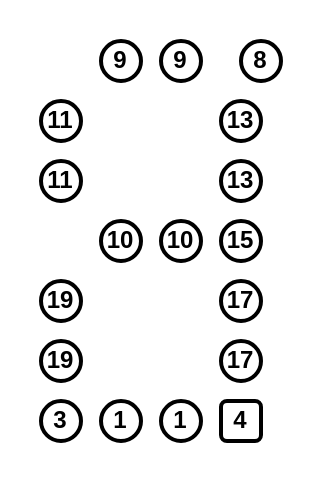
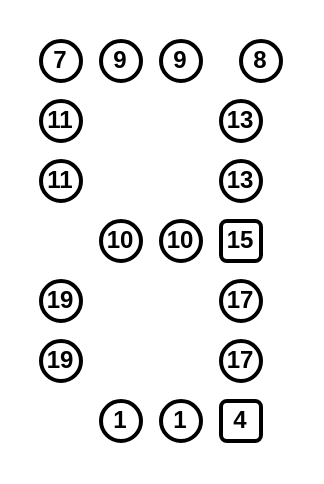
  <mxCell id="0" />
  <mxCell id="1" parent="0" />
+ <mxCell id="2" value="7" style="ellipse;whiteSpace=wrap;html=1;aspect=fixed;strokeWidth=2;fontStyle=1;fontSize=12;" parent="1" vertex="1"><mxGeometry x="20" y="20" width="20" height="20" as="geometry" /></mxCell>
  <mxCell id="3" value="9" style="ellipse;whiteSpace=wrap;html=1;aspect=fixed;strokeWidth=2;fontStyle=1;fontSize=12;" parent="1" vertex="1"><mxGeometry x="50" y="20" width="20" height="20" as="geometry" /></mxCell>
  <mxCell id="4" value="8" style="ellipse;whiteSpace=wrap;html=1;aspect=fixed;strokeWidth=2;fontStyle=1;fontSize=12;" parent="1" vertex="1"><mxGeometry x="120" y="20" width="20" height="20" as="geometry" /></mxCell>
  <mxCell id="5" value="11" style="ellipse;whiteSpace=wrap;html=1;aspect=fixed;strokeWidth=2;fontStyle=1;fontSize=12;" parent="1" vertex="1"><mxGeometry x="20" y="50" width="20" height="20" as="geometry" /></mxCell>
  <mxCell id="6" value="10" style="ellipse;whiteSpace=wrap;html=1;aspect=fixed;strokeWidth=2;fontStyle=1;fontSize=12;" parent="1" vertex="1"><mxGeometry x="50" y="110" width="20" height="20" as="geometry" /></mxCell>
- <mxCell id="7" value="15" style="ellipse;whiteSpace=wrap;html=1;aspect=fixed;strokeWidth=2;fontStyle=1;fontSize=12;" parent="1" vertex="1"><mxGeometry x="110" y="110" width="20" height="20" as="geometry" /></mxCell>
+ <mxCell id="7" value="15" style="whiteSpace=wrap;html=1;aspect=fixed;strokeWidth=2;fontStyle=1;fontSize=12;rounded=1;" parent="1" vertex="1"><mxGeometry x="110" y="110" width="20" height="20" as="geometry" /></mxCell>
  <mxCell id="8" value="13" style="ellipse;whiteSpace=wrap;html=1;aspect=fixed;strokeWidth=2;fontStyle=1;fontSize=12;" parent="1" vertex="1"><mxGeometry x="110" y="50" width="20" height="20" as="geometry" /></mxCell>
  <mxCell id="9" value="19" style="ellipse;whiteSpace=wrap;html=1;aspect=fixed;strokeWidth=2;fontStyle=1;fontSize=12;" parent="1" vertex="1"><mxGeometry x="20" y="140" width="20" height="20" as="geometry" /></mxCell>
  <mxCell id="10" value="19" style="ellipse;whiteSpace=wrap;html=1;aspect=fixed;strokeWidth=2;fontStyle=1;fontSize=12;" parent="1" vertex="1"><mxGeometry x="20" y="170" width="20" height="20" as="geometry" /></mxCell>
- <mxCell id="11" value="3" style="ellipse;whiteSpace=wrap;html=1;aspect=fixed;strokeWidth=2;fontStyle=1;fontSize=12;" parent="1" vertex="1"><mxGeometry x="20" y="200" width="20" height="20" as="geometry" /></mxCell>
  <mxCell id="12" value="1" style="ellipse;whiteSpace=wrap;html=1;aspect=fixed;strokeWidth=2;fontStyle=1;fontSize=12;" parent="1" vertex="1"><mxGeometry x="50" y="200" width="20" height="20" as="geometry" /></mxCell>
  <mxCell id="13" value="4" style="whiteSpace=wrap;html=1;aspect=fixed;strokeWidth=2;fontStyle=1;fontSize=12;rounded=1;" parent="1" vertex="1"><mxGeometry x="110" y="200" width="20" height="20" as="geometry" /></mxCell>
  <mxCell id="14" value="17" style="ellipse;whiteSpace=wrap;html=1;aspect=fixed;strokeWidth=2;fontStyle=1;fontSize=12;" parent="1" vertex="1"><mxGeometry x="110" y="140" width="20" height="20" as="geometry" /></mxCell>
  <mxCell id="15" value="17" style="ellipse;whiteSpace=wrap;html=1;aspect=fixed;strokeWidth=2;fontStyle=1;fontSize=12;" parent="1" vertex="1"><mxGeometry x="110" y="170" width="20" height="20" as="geometry" /></mxCell>
  <mxCell id="16" value="9" style="ellipse;whiteSpace=wrap;html=1;aspect=fixed;strokeWidth=2;fontStyle=1;fontSize=12;" parent="1" vertex="1"><mxGeometry x="80" y="20" width="20" height="20" as="geometry" /></mxCell>
  <mxCell id="17" value="10" style="ellipse;whiteSpace=wrap;html=1;aspect=fixed;strokeWidth=2;fontStyle=1;fontSize=12;" parent="1" vertex="1"><mxGeometry x="80" y="110" width="20" height="20" as="geometry" /></mxCell>
  <mxCell id="18" value="1" style="ellipse;whiteSpace=wrap;html=1;aspect=fixed;strokeWidth=2;fontStyle=1;fontSize=12;" parent="1" vertex="1"><mxGeometry x="80" y="200" width="20" height="20" as="geometry" /></mxCell>
  <mxCell id="19" value="11" style="ellipse;whiteSpace=wrap;html=1;aspect=fixed;strokeWidth=2;fontStyle=1;fontSize=12;" parent="1" vertex="1"><mxGeometry x="20" y="80" width="20" height="20" as="geometry" /></mxCell>
  <mxCell id="20" value="13" style="ellipse;whiteSpace=wrap;html=1;aspect=fixed;strokeWidth=2;fontStyle=1;fontSize=12;" parent="1" vertex="1"><mxGeometry x="110" y="80" width="20" height="20" as="geometry" /></mxCell>
